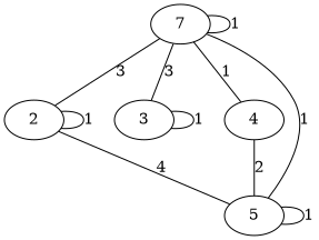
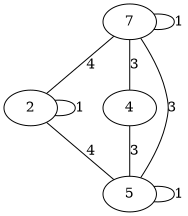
  graph {
    n1 [label=7]
    2
-   3
    4
    5
    n1 -- n1 [label=1]
-   n1 -- 2 [label=3]
-   n1 -- 3 [label=3]
-   n1 -- 4 [label=1]
-   n1 -- 5 [label=1]
+   n1 -- 2 [label=4]
+   n1 -- 4 [label=3]
+   n1 -- 5 [label=3]
    2 -- 2 [label=1]
    2 -- 5 [label=4]
-   3 -- 3 [label=1]
-   4 -- 5 [label=2]
+   4 -- 5 [label=3]
    5 -- 5 [label=1]
  }
